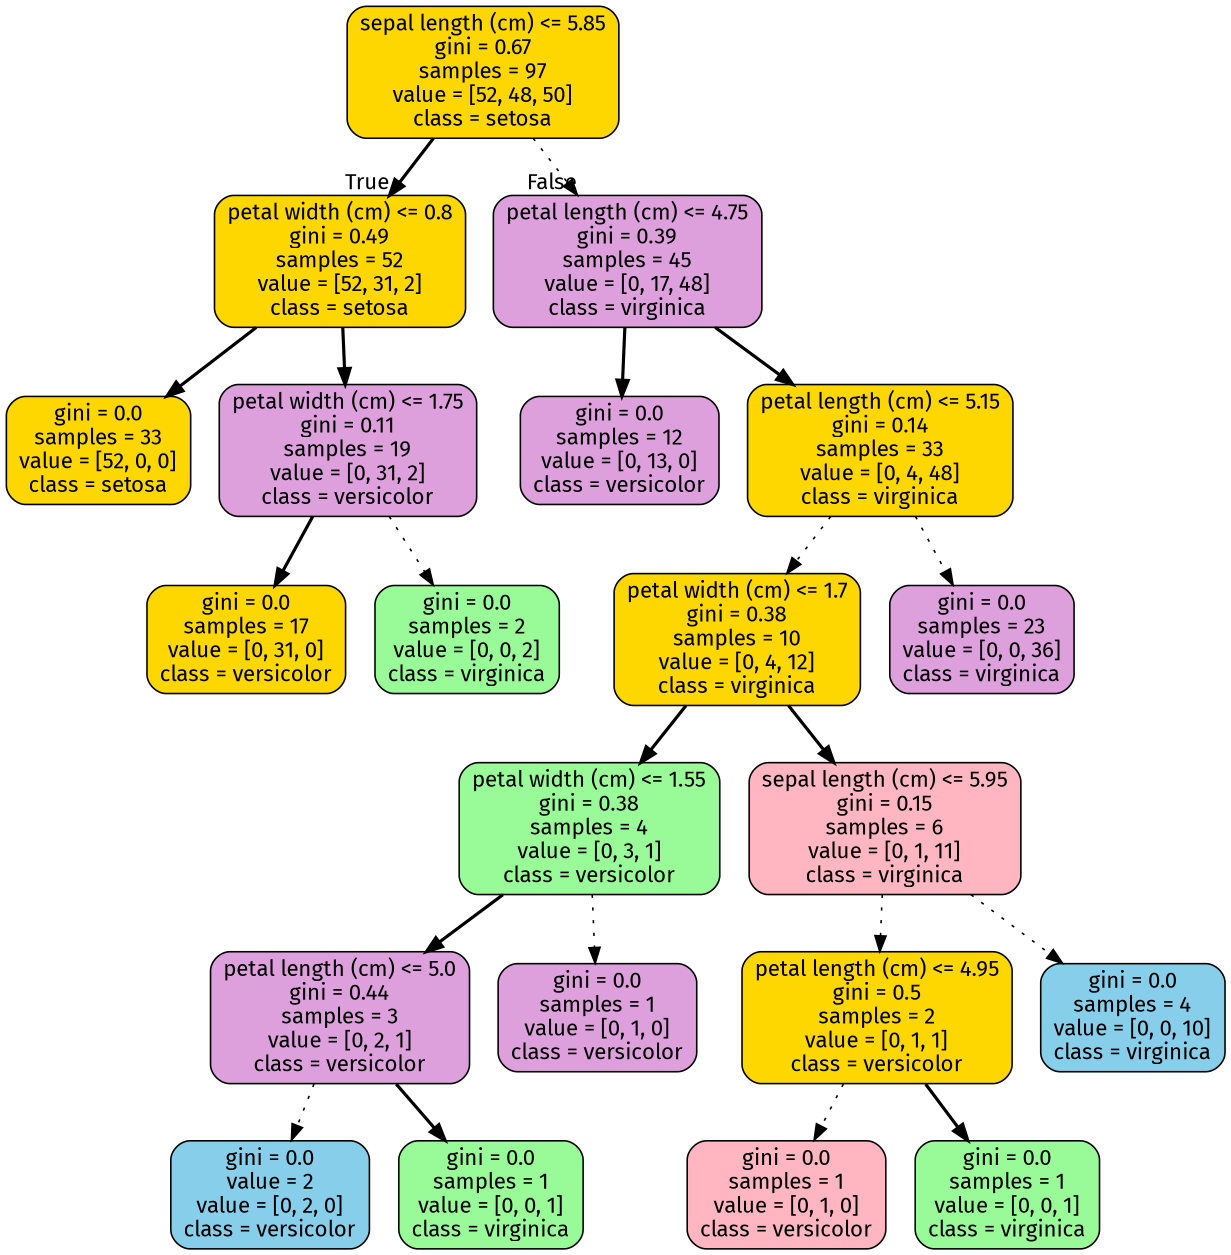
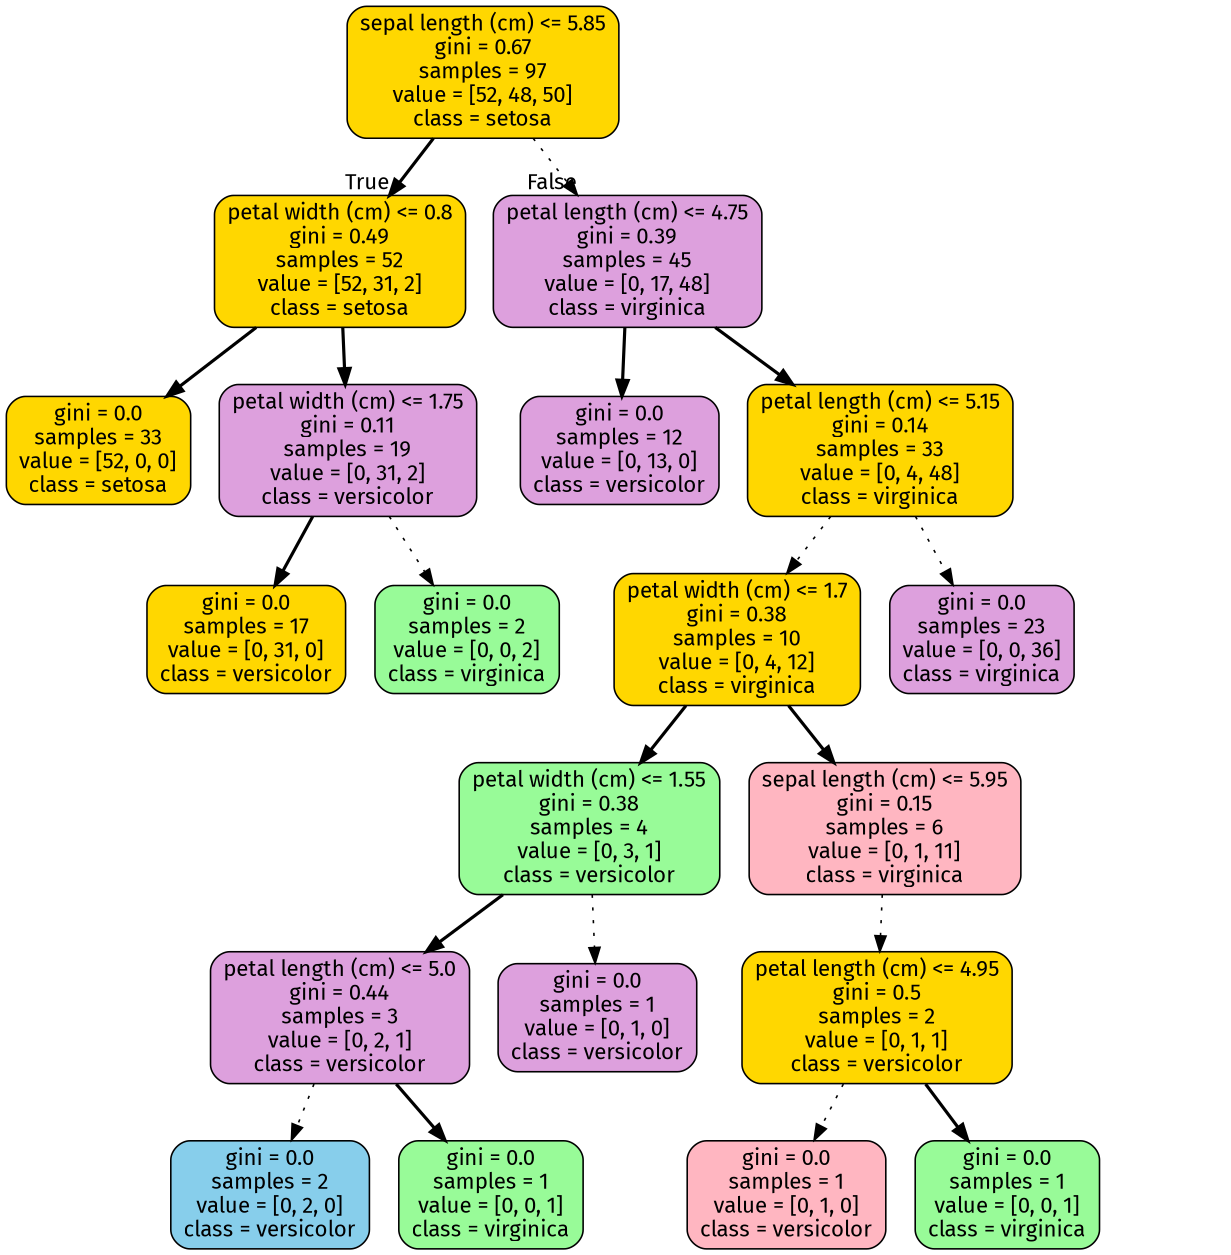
  digraph {
    fontname="Fira Sans"
    node [color=black fillcolor=gold fontname="Fira Sans" shape=box style="filled, rounded"]
    edge [fontname="Fira Sans" style=bold]
    n1 [label="sepal length (cm) <= 5.85\ngini = 0.67\nsamples = 97\nvalue = [52, 48, 50]\nclass = setosa"]
    n2 [label="petal width (cm) <= 0.8\ngini = 0.49\nsamples = 52\nvalue = [52, 31, 2]\nclass = setosa"]
    n3 [fillcolor=plum label="petal length (cm) <= 4.75\ngini = 0.39\nsamples = 45\nvalue = [0, 17, 48]\nclass = virginica"]
    n4 [label="gini = 0.0\nsamples = 33\nvalue = [52, 0, 0]\nclass = setosa"]
    n5 [fillcolor=plum label="petal width (cm) <= 1.75\ngini = 0.11\nsamples = 19\nvalue = [0, 31, 2]\nclass = versicolor"]
    n6 [fillcolor=plum label="gini = 0.0\nsamples = 12\nvalue = [0, 13, 0]\nclass = versicolor"]
    n7 [label="petal length (cm) <= 5.15\ngini = 0.14\nsamples = 33\nvalue = [0, 4, 48]\nclass = virginica"]
    n8 [label="gini = 0.0\nsamples = 17\nvalue = [0, 31, 0]\nclass = versicolor"]
    n9 [fillcolor=palegreen label="gini = 0.0\nsamples = 2\nvalue = [0, 0, 2]\nclass = virginica"]
    n10 [label="petal width (cm) <= 1.7\ngini = 0.38\nsamples = 10\nvalue = [0, 4, 12]\nclass = virginica"]
    n11 [fillcolor=plum label="gini = 0.0\nsamples = 23\nvalue = [0, 0, 36]\nclass = virginica"]
    n12 [fillcolor=palegreen label="petal width (cm) <= 1.55\ngini = 0.38\nsamples = 4\nvalue = [0, 3, 1]\nclass = versicolor"]
    n13 [fillcolor=lightpink label="sepal length (cm) <= 5.95\ngini = 0.15\nsamples = 6\nvalue = [0, 1, 11]\nclass = virginica"]
    n14 [fillcolor=plum label="petal length (cm) <= 5.0\ngini = 0.44\nsamples = 3\nvalue = [0, 2, 1]\nclass = versicolor"]
    n15 [fillcolor=plum label="gini = 0.0\nsamples = 1\nvalue = [0, 1, 0]\nclass = versicolor"]
    n16 [label="petal length (cm) <= 4.95\ngini = 0.5\nsamples = 2\nvalue = [0, 1, 1]\nclass = versicolor"]
-   n17 [fillcolor=skyblue label="gini = 0.0\nsamples = 4\nvalue = [0, 0, 10]\nclass = virginica"]
-   n18 [fillcolor=skyblue label="gini = 0.0\nvalue = 2\nvalue = [0, 2, 0]\nclass = versicolor"]
+   n18 [fillcolor=skyblue label="gini = 0.0\nsamples = 2\nvalue = [0, 2, 0]\nclass = versicolor"]
    n19 [fillcolor=palegreen label="gini = 0.0\nsamples = 1\nvalue = [0, 0, 1]\nclass = virginica"]
    n20 [fillcolor=lightpink label="gini = 0.0\nsamples = 1\nvalue = [0, 1, 0]\nclass = versicolor"]
    n21 [fillcolor=palegreen label="gini = 0.0\nsamples = 1\nvalue = [0, 0, 1]\nclass = virginica"]
    n1 -> n2 [headlabel=True labelangle=45 labeldistance=2.5]
    n1 -> n3 [headlabel=False labelangle=-45 labeldistance=2.5 style=dotted]
    n2 -> n4
    n2 -> n5
    n3 -> n6
    n3 -> n7
    n5 -> n8
    n5 -> n9 [style=dotted]
    n7 -> n10 [style=dotted]
    n7 -> n11 [style=dotted]
    n10 -> n12
    n10 -> n13
    n12 -> n14
    n12 -> n15 [style=dotted]
    n13 -> n16 [style=dotted]
-   n13 -> n17 [style=dotted]
    n14 -> n18 [style=dotted]
    n14 -> n19
    n16 -> n20 [style=dotted]
    n16 -> n21
  }
